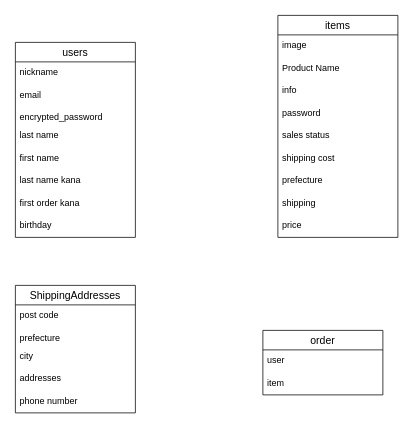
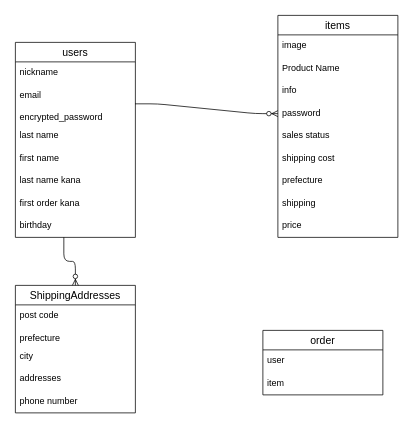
  <mxCell id="0" />
  <mxCell id="1" parent="0" />
  <mxCell id="2" value="users" style="swimlane;fontStyle=0;childLayout=stackLayout;horizontal=1;startSize=26;horizontalStack=0;resizeParent=1;resizeParentMax=0;resizeLast=0;collapsible=1;marginBottom=0;align=center;fontSize=14;" vertex="1" parent="1"><mxGeometry x="20" y="56" width="160" height="260" as="geometry" /></mxCell>
  <mxCell id="3" value="nickname" style="text;strokeColor=none;fillColor=none;spacingLeft=4;spacingRight=4;overflow=hidden;rotatable=0;points=[[0,0.5],[1,0.5]];portConstraint=eastwest;fontSize=12;" vertex="1" parent="2"><mxGeometry y="26" width="160" height="30" as="geometry" /></mxCell>
  <mxCell id="4" value="email" style="text;strokeColor=none;fillColor=none;spacingLeft=4;spacingRight=4;overflow=hidden;rotatable=0;points=[[0,0.5],[1,0.5]];portConstraint=eastwest;fontSize=12;" vertex="1" parent="2"><mxGeometry y="56" width="160" height="30" as="geometry" /></mxCell>
  <mxCell id="5" value="encrypted_password" style="text;strokeColor=none;fillColor=none;spacingLeft=4;spacingRight=4;overflow=hidden;rotatable=0;points=[[0,0.5],[1,0.5]];portConstraint=eastwest;fontSize=12;" vertex="1" parent="2"><mxGeometry y="86" width="160" height="24" as="geometry" /></mxCell>
  <mxCell id="6" value="last name" style="text;strokeColor=none;fillColor=none;spacingLeft=4;spacingRight=4;overflow=hidden;rotatable=0;points=[[0,0.5],[1,0.5]];portConstraint=eastwest;fontSize=12;" vertex="1" parent="2"><mxGeometry y="110" width="160" height="30" as="geometry" /></mxCell>
  <mxCell id="7" value="first name" style="text;strokeColor=none;fillColor=none;spacingLeft=4;spacingRight=4;overflow=hidden;rotatable=0;points=[[0,0.5],[1,0.5]];portConstraint=eastwest;fontSize=12;" vertex="1" parent="2"><mxGeometry y="140" width="160" height="30" as="geometry" /></mxCell>
  <mxCell id="8" value="last name kana" style="text;strokeColor=none;fillColor=none;spacingLeft=4;spacingRight=4;overflow=hidden;rotatable=0;points=[[0,0.5],[1,0.5]];portConstraint=eastwest;fontSize=12;" vertex="1" parent="2"><mxGeometry y="170" width="160" height="30" as="geometry" /></mxCell>
  <mxCell id="9" value="first order kana" style="text;strokeColor=none;fillColor=none;spacingLeft=4;spacingRight=4;overflow=hidden;rotatable=0;points=[[0,0.5],[1,0.5]];portConstraint=eastwest;fontSize=12;" vertex="1" parent="2"><mxGeometry y="200" width="160" height="30" as="geometry" /></mxCell>
  <mxCell id="10" value="birthday" style="text;strokeColor=none;fillColor=none;spacingLeft=4;spacingRight=4;overflow=hidden;rotatable=0;points=[[0,0.5],[1,0.5]];portConstraint=eastwest;fontSize=12;" vertex="1" parent="2"><mxGeometry y="230" width="160" height="30" as="geometry" /></mxCell>
  <mxCell id="11" value="items" style="swimlane;fontStyle=0;childLayout=stackLayout;horizontal=1;startSize=26;horizontalStack=0;resizeParent=1;resizeParentMax=0;resizeLast=0;collapsible=1;marginBottom=0;align=center;fontSize=14;" vertex="1" parent="1"><mxGeometry x="370" y="20" width="160" height="296" as="geometry" /></mxCell>
  <mxCell id="12" value="image" style="text;strokeColor=none;fillColor=none;spacingLeft=4;spacingRight=4;overflow=hidden;rotatable=0;points=[[0,0.5],[1,0.5]];portConstraint=eastwest;fontSize=12;" vertex="1" parent="11"><mxGeometry y="26" width="160" height="30" as="geometry" /></mxCell>
  <mxCell id="13" value="Product Name" style="text;strokeColor=none;fillColor=none;spacingLeft=4;spacingRight=4;overflow=hidden;rotatable=0;points=[[0,0.5],[1,0.5]];portConstraint=eastwest;fontSize=12;" vertex="1" parent="11"><mxGeometry y="56" width="160" height="30" as="geometry" /></mxCell>
  <mxCell id="14" value="info" style="text;strokeColor=none;fillColor=none;spacingLeft=4;spacingRight=4;overflow=hidden;rotatable=0;points=[[0,0.5],[1,0.5]];portConstraint=eastwest;fontSize=12;" vertex="1" parent="11"><mxGeometry y="86" width="160" height="30" as="geometry" /></mxCell>
  <mxCell id="15" value="password" style="text;strokeColor=none;fillColor=none;spacingLeft=4;spacingRight=4;overflow=hidden;rotatable=0;points=[[0,0.5],[1,0.5]];portConstraint=eastwest;fontSize=12;" vertex="1" parent="11"><mxGeometry y="116" width="160" height="30" as="geometry" /></mxCell>
  <mxCell id="16" value="sales status" style="text;strokeColor=none;fillColor=none;spacingLeft=4;spacingRight=4;overflow=hidden;rotatable=0;points=[[0,0.5],[1,0.5]];portConstraint=eastwest;fontSize=12;" vertex="1" parent="11"><mxGeometry y="146" width="160" height="30" as="geometry" /></mxCell>
  <mxCell id="17" value="shipping cost" style="text;strokeColor=none;fillColor=none;spacingLeft=4;spacingRight=4;overflow=hidden;rotatable=0;points=[[0,0.5],[1,0.5]];portConstraint=eastwest;fontSize=12;" vertex="1" parent="11"><mxGeometry y="176" width="160" height="30" as="geometry" /></mxCell>
  <mxCell id="18" value="prefecture" style="text;strokeColor=none;fillColor=none;spacingLeft=4;spacingRight=4;overflow=hidden;rotatable=0;points=[[0,0.5],[1,0.5]];portConstraint=eastwest;fontSize=12;" vertex="1" parent="11"><mxGeometry y="206" width="160" height="30" as="geometry" /></mxCell>
  <mxCell id="19" value="shipping" style="text;strokeColor=none;fillColor=none;spacingLeft=4;spacingRight=4;overflow=hidden;rotatable=0;points=[[0,0.5],[1,0.5]];portConstraint=eastwest;fontSize=12;" vertex="1" parent="11"><mxGeometry y="236" width="160" height="30" as="geometry" /></mxCell>
  <mxCell id="20" value="price" style="text;strokeColor=none;fillColor=none;spacingLeft=4;spacingRight=4;overflow=hidden;rotatable=0;points=[[0,0.5],[1,0.5]];portConstraint=eastwest;fontSize=12;" vertex="1" parent="11"><mxGeometry y="266" width="160" height="30" as="geometry" /></mxCell>
  <mxCell id="21" value="ShippingAddresses" style="swimlane;fontStyle=0;childLayout=stackLayout;horizontal=1;startSize=26;horizontalStack=0;resizeParent=1;resizeParentMax=0;resizeLast=0;collapsible=1;marginBottom=0;align=center;fontSize=14;" vertex="1" parent="1"><mxGeometry x="20" y="380" width="160" height="170" as="geometry" /></mxCell>
  <mxCell id="22" value="post code" style="text;strokeColor=none;fillColor=none;spacingLeft=4;spacingRight=4;overflow=hidden;rotatable=0;points=[[0,0.5],[1,0.5]];portConstraint=eastwest;fontSize=12;" vertex="1" parent="21"><mxGeometry y="26" width="160" height="30" as="geometry" /></mxCell>
  <mxCell id="23" value="prefecture&#10;&#10;" style="text;strokeColor=none;fillColor=none;spacingLeft=4;spacingRight=4;overflow=hidden;rotatable=0;points=[[0,0.5],[1,0.5]];portConstraint=eastwest;fontSize=12;" vertex="1" parent="21"><mxGeometry y="56" width="160" height="24" as="geometry" /></mxCell>
  <mxCell id="24" value="city" style="text;strokeColor=none;fillColor=none;spacingLeft=4;spacingRight=4;overflow=hidden;rotatable=0;points=[[0,0.5],[1,0.5]];portConstraint=eastwest;fontSize=12;" vertex="1" parent="21"><mxGeometry y="80" width="160" height="30" as="geometry" /></mxCell>
  <mxCell id="25" value="addresses" style="text;strokeColor=none;fillColor=none;spacingLeft=4;spacingRight=4;overflow=hidden;rotatable=0;points=[[0,0.5],[1,0.5]];portConstraint=eastwest;fontSize=12;" vertex="1" parent="21"><mxGeometry y="110" width="160" height="30" as="geometry" /></mxCell>
  <mxCell id="26" value="phone number" style="text;strokeColor=none;fillColor=none;spacingLeft=4;spacingRight=4;overflow=hidden;rotatable=0;points=[[0,0.5],[1,0.5]];portConstraint=eastwest;fontSize=12;" vertex="1" parent="21"><mxGeometry y="140" width="160" height="30" as="geometry" /></mxCell>
+ <mxCell id="27" value="" style="edgeStyle=entityRelationEdgeStyle;fontSize=12;html=1;endArrow=ERzeroToMany;endFill=1;exitX=0.997;exitY=0.865;exitDx=0;exitDy=0;exitPerimeter=0;" edge="1" parent="1" source="4" target="15"><mxGeometry width="100" height="100" relative="1" as="geometry"><mxPoint x="130" y="290" as="sourcePoint" /><mxPoint x="230" y="190" as="targetPoint" /></mxGeometry></mxCell>
+ <mxCell id="28" value="" style="fontSize=12;html=1;endArrow=ERzeroToMany;endFill=1;entryX=0.5;entryY=0;entryDx=0;entryDy=0;elbow=vertical;edgeStyle=orthogonalEdgeStyle;exitX=0.404;exitY=0.996;exitDx=0;exitDy=0;exitPerimeter=0;" edge="1" parent="1" source="10" target="21"><mxGeometry width="100" height="100" relative="1" as="geometry"><mxPoint x="30" y="400" as="sourcePoint" /><mxPoint x="220" y="200" as="targetPoint" /></mxGeometry></mxCell>
  <mxCell id="29" value="order" style="swimlane;fontStyle=0;childLayout=stackLayout;horizontal=1;startSize=26;horizontalStack=0;resizeParent=1;resizeParentMax=0;resizeLast=0;collapsible=1;marginBottom=0;align=center;fontSize=14;" vertex="1" parent="1"><mxGeometry x="350" y="440" width="160" height="86" as="geometry" /></mxCell>
  <mxCell id="30" value="user" style="text;strokeColor=none;fillColor=none;spacingLeft=4;spacingRight=4;overflow=hidden;rotatable=0;points=[[0,0.5],[1,0.5]];portConstraint=eastwest;fontSize=12;" vertex="1" parent="29"><mxGeometry y="26" width="160" height="30" as="geometry" /></mxCell>
  <mxCell id="31" value="item" style="text;strokeColor=none;fillColor=none;spacingLeft=4;spacingRight=4;overflow=hidden;rotatable=0;points=[[0,0.5],[1,0.5]];portConstraint=eastwest;fontSize=12;" vertex="1" parent="29"><mxGeometry y="56" width="160" height="30" as="geometry" /></mxCell>
